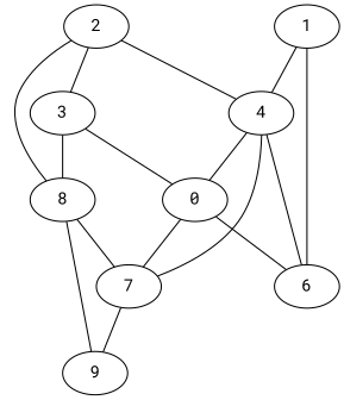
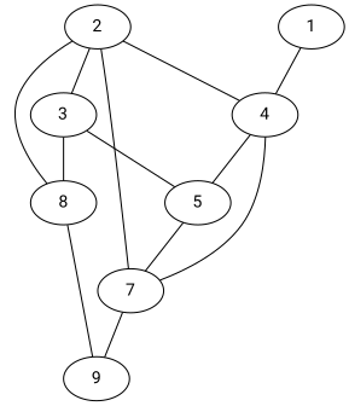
  strict graph {
    fontname="Roboto Mono"
    node [fontname="Roboto Mono"]
    edge [fontname="Roboto Mono"]
    9 [node_id=9]
-   5 [node_id=5 label=0]
-   6 [node_id=6]
+   5 [node_id=5]
    7 [node_id=7]
    1 [node_id=1]
    4 [node_id=4]
    2 [node_id=2]
    8 [node_id=8]
    3 [node_id=3]
-   5 -- 6
    5 -- 7
    7 -- 9
-   1 -- 6
    1 -- 4
    4 -- 5
-   4 -- 6
    4 -- 7
-   8 -- 7
+   2 -- 7
    2 -- 4
    2 -- 8
    2 -- 3
    8 -- 9
    3 -- 5
    3 -- 8
  }
